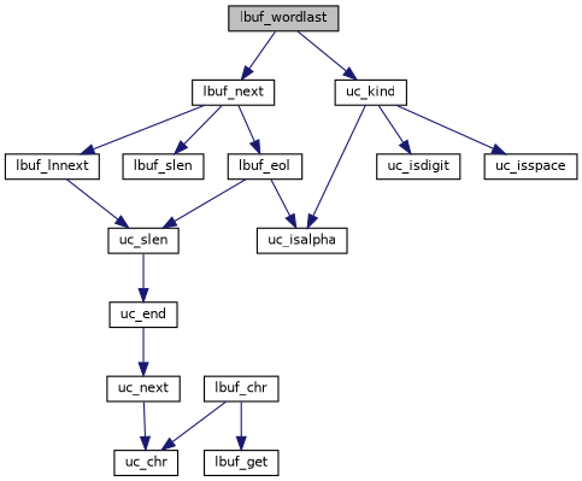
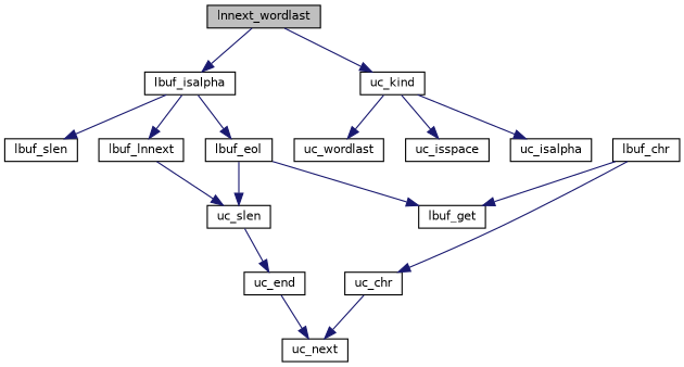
  digraph {
    rankdir=TB
    node [color=black fillcolor=white fontname=Helvetica fontsize=10 shape=record style=filled]
    edge [color=midnightblue fontname=Helvetica fontsize=10 labelfontname=Helvetica labelfontsize=10 style=solid]
-   n1 [fillcolor=grey75 fontcolor=black height=0.2 label=lbuf_wordlast width=0.4]
-   n2 [height=0.2 label=lbuf_next width=0.4]
+   n1 [fillcolor=grey75 fontcolor=black height=0.2 label=lnnext_wordlast width=0.4]
+   n2 [height=0.2 label=lbuf_isalpha width=0.4]
    n3 [height=0.2 label=uc_kind width=0.4]
    n4 [height=0.2 label=lbuf_chr width=0.4]
    n5 [height=0.2 label=lbuf_get width=0.4]
    n6 [height=0.2 label=uc_chr width=0.4]
    n7 [height=0.2 label=lbuf_eol width=0.4]
    n8 [height=0.2 label=lbuf_slen width=0.4]
    n9 [height=0.2 label=lbuf_lnnext width=0.4]
    n10 [height=0.2 label=uc_isalpha width=0.4]
-   n11 [height=0.2 label=uc_isdigit width=0.4]
+   n11 [height=0.2 label=uc_wordlast width=0.4]
    n12 [height=0.2 label=uc_isspace width=0.4]
    n13 [height=0.2 label=uc_next width=0.4]
    n14 [height=0.2 label=uc_end width=0.4]
    n15 [height=0.2 label=uc_slen width=0.4]
    n1 -> n2
    n1 -> n3
    n2 -> n7
    n2 -> n8
    n2 -> n9
    n3 -> n10
    n3 -> n11
    n3 -> n12
    n4 -> n5
    n4 -> n6
-   n13 -> n6
-   n7 -> n10
+   n6 -> n13
+   n7 -> n5
    n7 -> n15
    n9 -> n15
    n14 -> n13
    n15 -> n14
  }
